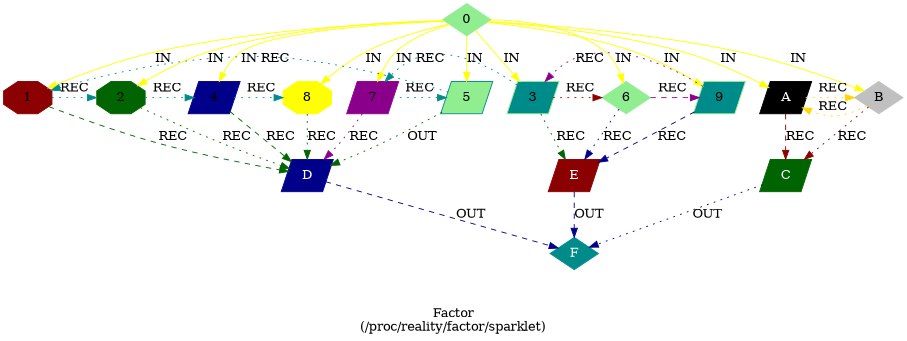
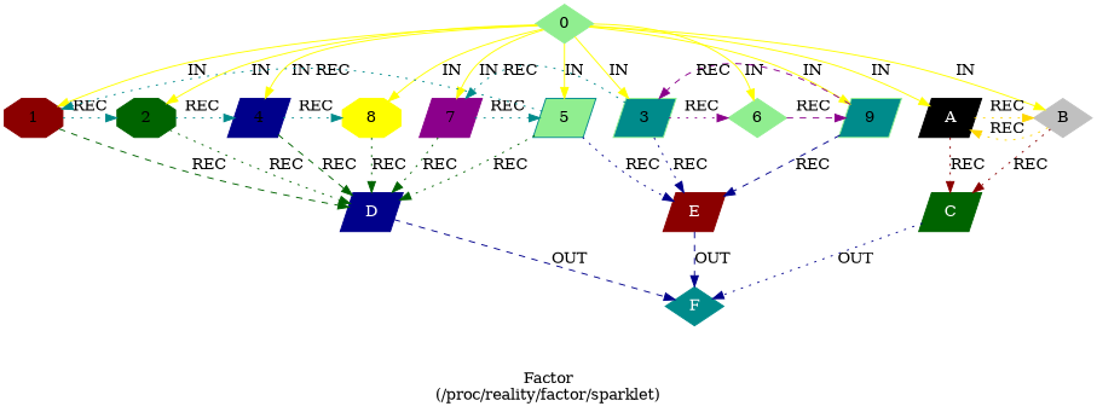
  strict digraph {
    color=lightgray
    label="Factor\n(/proc/reality/factor/sparklet)"
    style=filled
    node [color=lightgreen shape=parallelogram style=filled]
    edge [color=yellow style=dotted]
    n1 [label=0 shape=diamond]
    n2 [color=darkred label=1 shape=octagon]
    n3 [color=darkgreen label=2 shape=octagon]
    n4 [color=darkblue label=4]
    n5 [color=yellow label=8 shape=octagon]
    n6 [color=darkmagenta label=7]
    n7 [color=darkcyan fillcolor=lightgreen label=5]
    n8 [fillcolor=darkcyan label=3]
    n9 [label=6 shape=diamond]
    n10 [fillcolor=darkcyan label=9]
    n11 [color=black fontcolor=white label=A]
    n12 [color=grey label=B shape=diamond]
    n13 [color=darkblue fontcolor=white label=D]
    n14 [color=darkred fontcolor=white label=E]
    n15 [color=darkgreen fontcolor=white label=C]
    n16 [color=darkcyan fontcolor=white label=F shape=diamond]
    n1 -> n2 [label=IN style=""]
    n1 -> n3 [label=IN style=""]
    n1 -> n4 [label=IN style=""]
    n1 -> n5 [label=IN style=""]
    n1 -> n6 [label=IN style=""]
    n1 -> n7 [label=IN style=""]
    n1 -> n8 [label=IN style=""]
    n1 -> n9 [label=IN style=""]
    n1 -> n10 [label=IN style=""]
    n1 -> n11 [label=IN style=""]
    n1 -> n12 [label=IN style=""]
    n2 -> n3 [color=darkcyan constraint=false label=REC]
    n2 -> n13 [color=darkgreen label=REC style=dashed]
    n3 -> n4 [color=darkcyan constraint=false label=REC]
    n3 -> n13 [color=darkgreen label=REC]
    n4 -> n5 [color=darkcyan constraint=false label=REC]
    n4 -> n13 [color=darkgreen label=REC style=dashed]
    n5 -> n13 [color=darkgreen label=REC]
    n6 -> n7 [color=darkcyan constraint=false label=REC]
-   n6 -> n13 [color=darkmagenta label=REC]
+   n6 -> n13 [color=darkgreen label=REC]
    n7 -> n2 [color=darkcyan constraint=false label=REC]
-   n7 -> n13 [color=darkgreen label=OUT]
+   n7 -> n13 [color=darkgreen label=REC]
    n8 -> n6 [color=darkcyan constraint=false label=REC]
-   n8 -> n9 [color=darkred constraint=false label=REC]
-   n8 -> n14 [color=darkgreen label=REC]
+   n8 -> n9 [color=darkmagenta constraint=false label=REC]
+   n8 -> n14 [color=darkblue label=REC]
    n9 -> n10 [color=darkmagenta constraint=false label=REC style=dashed]
-   n9 -> n14 [color=darkblue label=REC]
-   n10 -> n8 [color=darkmagenta constraint=false label=REC]
+   n7 -> n14 [color=darkblue label=REC]
+   n10 -> n8 [color=darkmagenta constraint=false label=REC style=dashed]
    n10 -> n14 [color=darkblue label=REC style=dashed]
    n11 -> n12 [color=gold constraint=false label=REC]
-   n11 -> n15 [color=darkred label=REC style=dashed]
+   n11 -> n15 [color=darkred label=REC]
    n12 -> n11 [color=gold constraint=false label=REC]
    n12 -> n15 [color=darkred label=REC]
    n13 -> n16 [color=darkblue label=OUT style=dashed]
    n14 -> n16 [color=darkblue label=OUT style=dashed]
    n15 -> n16 [color=darkblue label=OUT]
  }
